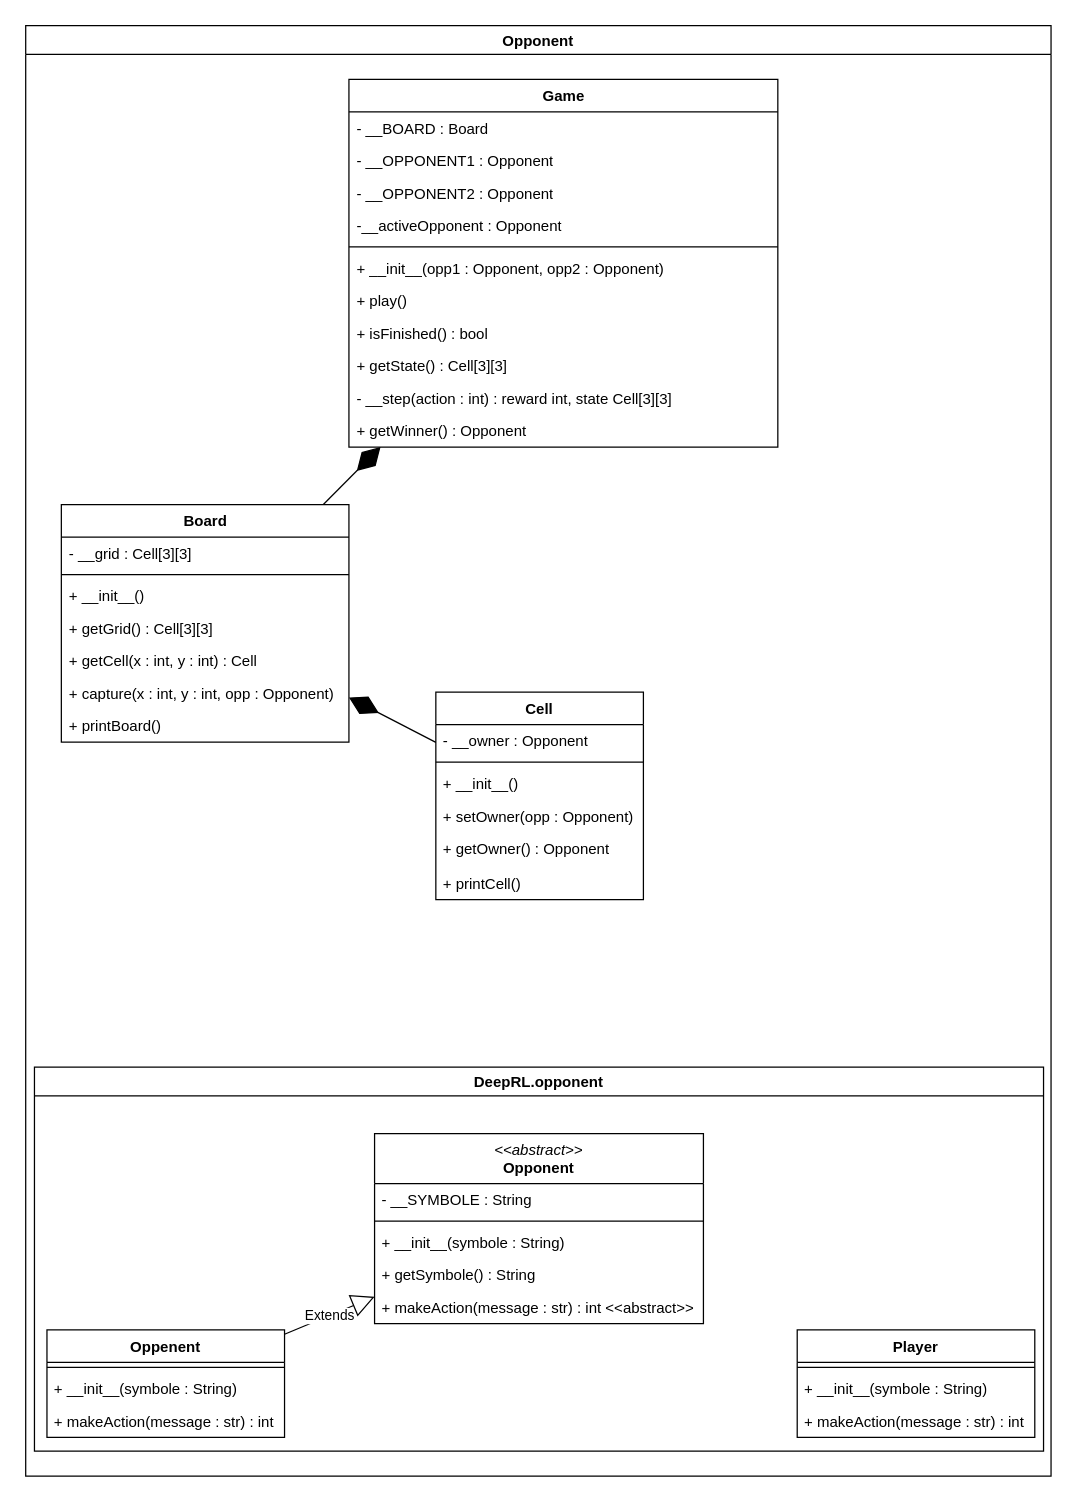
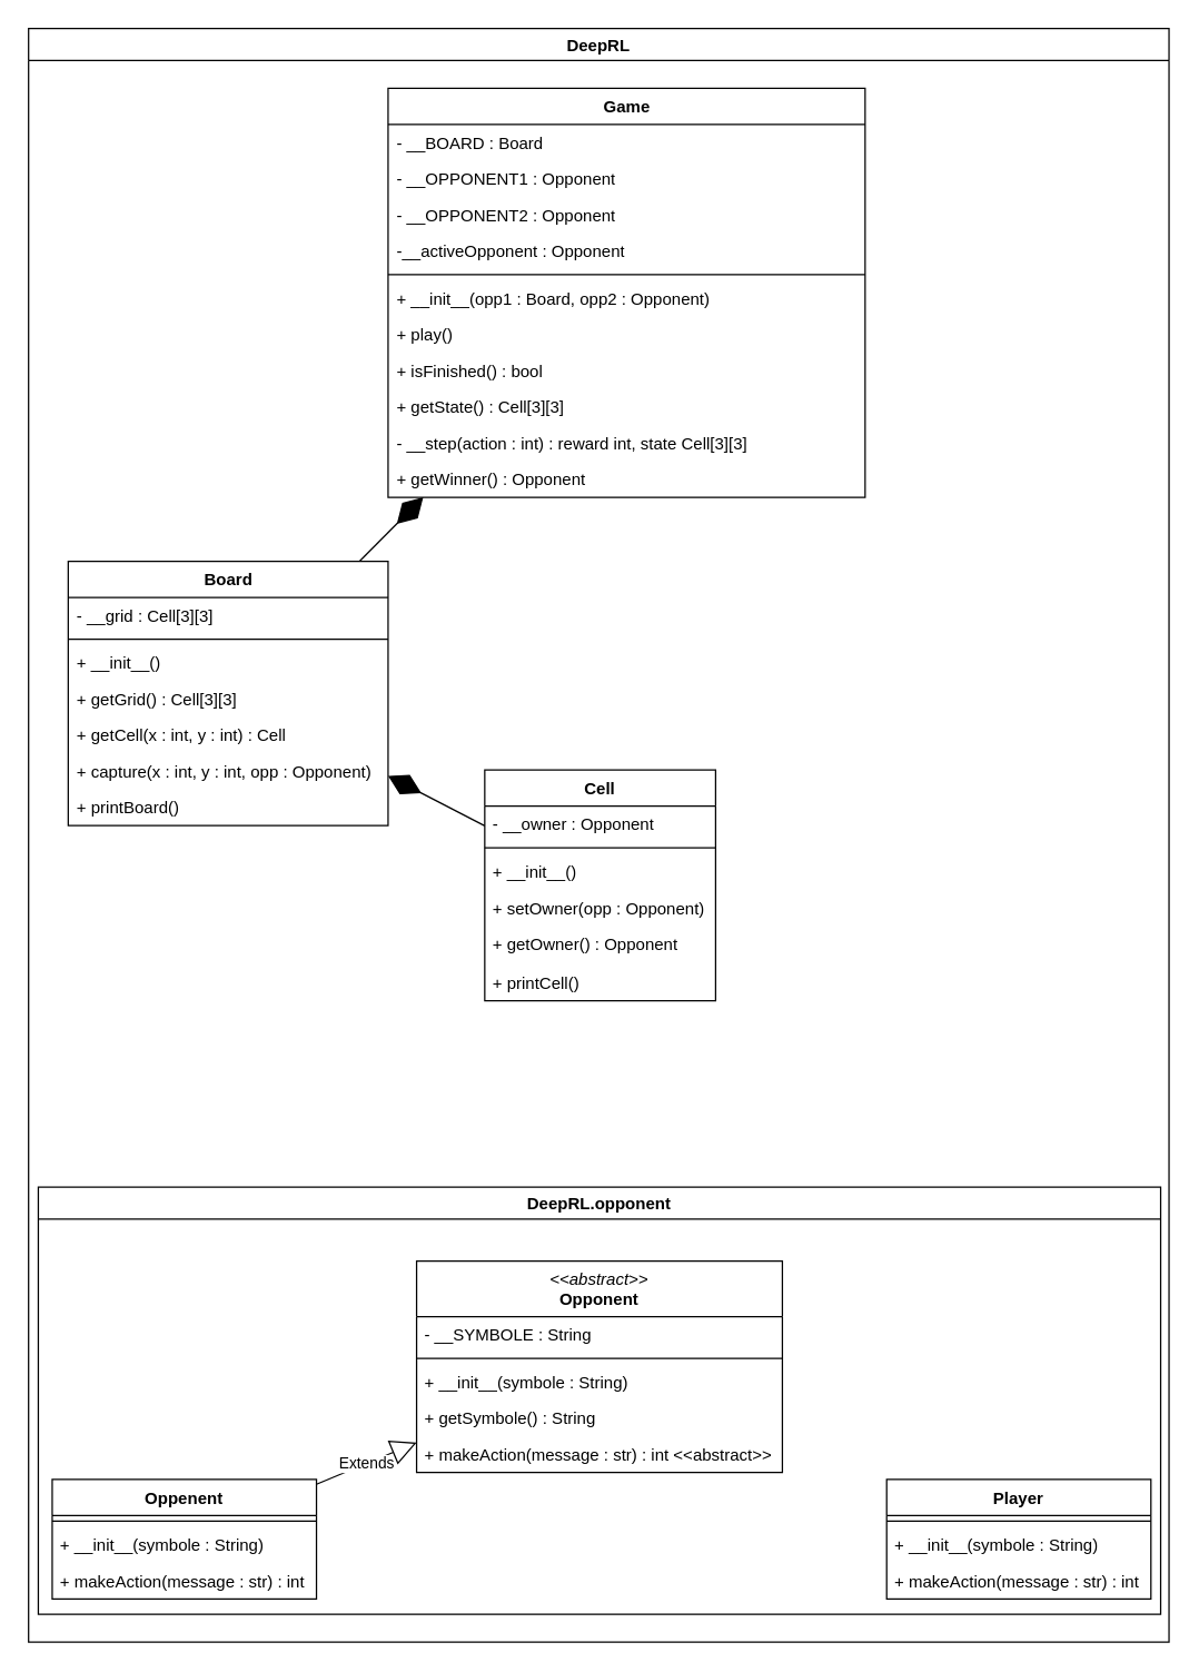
  <mxCell id="0" />
  <mxCell id="1" parent="0" />
- <mxCell id="2" value="Opponent" style="swimlane;" parent="1" vertex="1"><mxGeometry width="820" height="1160" as="geometry" x="20" y="20" /></mxCell>
+ <mxCell id="2" value="DeepRL" style="swimlane;" parent="1" vertex="1"><mxGeometry width="820" height="1160" as="geometry" x="20" y="20" /></mxCell>
  <mxCell id="3" value="Game" style="swimlane;fontStyle=1;align=center;verticalAlign=top;childLayout=stackLayout;horizontal=1;startSize=26;horizontalStack=0;resizeParent=1;resizeParentMax=0;resizeLast=0;collapsible=1;marginBottom=0;whiteSpace=wrap;html=1;" parent="2" vertex="1"><mxGeometry x="258.5" y="43" width="343" height="294" as="geometry"><mxRectangle x="379" y="140" width="70" height="30" as="alternateBounds" /></mxGeometry></mxCell>
  <mxCell id="4" value="- __BOARD : Board" style="text;strokeColor=none;fillColor=none;align=left;verticalAlign=top;spacingLeft=4;spacingRight=4;overflow=hidden;rotatable=0;points=[[0,0.5],[1,0.5]];portConstraint=eastwest;whiteSpace=wrap;html=1;" parent="3" vertex="1"><mxGeometry y="26" width="343" height="26" as="geometry" /></mxCell>
  <mxCell id="5" value="- __OPPONENT1 : Opponent" style="text;strokeColor=none;fillColor=none;align=left;verticalAlign=top;spacingLeft=4;spacingRight=4;overflow=hidden;rotatable=0;points=[[0,0.5],[1,0.5]];portConstraint=eastwest;whiteSpace=wrap;html=1;" parent="3" vertex="1"><mxGeometry y="52" width="343" height="26" as="geometry" /></mxCell>
  <mxCell id="6" value="- __OPPONENT2 : Opponent" style="text;strokeColor=none;fillColor=none;align=left;verticalAlign=top;spacingLeft=4;spacingRight=4;overflow=hidden;rotatable=0;points=[[0,0.5],[1,0.5]];portConstraint=eastwest;whiteSpace=wrap;html=1;" parent="3" vertex="1"><mxGeometry y="78" width="343" height="26" as="geometry" /></mxCell>
  <mxCell id="7" value="-__activeOpponent : Opponent" style="text;strokeColor=none;fillColor=none;align=left;verticalAlign=top;spacingLeft=4;spacingRight=4;overflow=hidden;rotatable=0;points=[[0,0.5],[1,0.5]];portConstraint=eastwest;whiteSpace=wrap;html=1;" vertex="1" parent="3"><mxGeometry y="104" width="343" height="26" as="geometry" /></mxCell>
  <mxCell id="8" value="" style="line;strokeWidth=1;fillColor=none;align=left;verticalAlign=middle;spacingTop=-1;spacingLeft=3;spacingRight=3;rotatable=0;labelPosition=right;points=[];portConstraint=eastwest;strokeColor=inherit;" parent="3" vertex="1"><mxGeometry y="130" width="343" height="8" as="geometry" /></mxCell>
- <mxCell id="9" value="+ __init__(opp1 : Opponent, opp2 : Opponent)" style="text;strokeColor=none;fillColor=none;align=left;verticalAlign=top;spacingLeft=4;spacingRight=4;overflow=hidden;rotatable=0;points=[[0,0.5],[1,0.5]];portConstraint=eastwest;whiteSpace=wrap;html=1;" parent="3" vertex="1"><mxGeometry y="138" width="343" height="26" as="geometry" /></mxCell>
+ <mxCell id="9" value="+ __init__(opp1 : Board, opp2 : Opponent)" style="text;strokeColor=none;fillColor=none;align=left;verticalAlign=top;spacingLeft=4;spacingRight=4;overflow=hidden;rotatable=0;points=[[0,0.5],[1,0.5]];portConstraint=eastwest;whiteSpace=wrap;html=1;" parent="3" vertex="1"><mxGeometry y="138" width="343" height="26" as="geometry" /></mxCell>
  <mxCell id="10" value="+ play()" style="text;strokeColor=none;fillColor=none;align=left;verticalAlign=top;spacingLeft=4;spacingRight=4;overflow=hidden;rotatable=0;points=[[0,0.5],[1,0.5]];portConstraint=eastwest;whiteSpace=wrap;html=1;" parent="3" vertex="1"><mxGeometry y="164" width="343" height="26" as="geometry" /></mxCell>
  <mxCell id="11" value="+ isFinished() : bool " style="text;strokeColor=none;fillColor=none;align=left;verticalAlign=top;spacingLeft=4;spacingRight=4;overflow=hidden;rotatable=0;points=[[0,0.5],[1,0.5]];portConstraint=eastwest;whiteSpace=wrap;html=1;" parent="3" vertex="1"><mxGeometry y="190" width="343" height="26" as="geometry" /></mxCell>
  <mxCell id="12" value="+ getState() : Cell[3][3]" style="text;strokeColor=none;fillColor=none;align=left;verticalAlign=top;spacingLeft=4;spacingRight=4;overflow=hidden;rotatable=0;points=[[0,0.5],[1,0.5]];portConstraint=eastwest;whiteSpace=wrap;html=1;" vertex="1" parent="3"><mxGeometry y="216" width="343" height="26" as="geometry" /></mxCell>
  <mxCell id="13" value="- __step(action : int) : reward int, state Cell[3][3]" style="text;strokeColor=none;fillColor=none;align=left;verticalAlign=top;spacingLeft=4;spacingRight=4;overflow=hidden;rotatable=0;points=[[0,0.5],[1,0.5]];portConstraint=eastwest;whiteSpace=wrap;html=1;" vertex="1" parent="3"><mxGeometry y="242" width="343" height="26" as="geometry" /></mxCell>
  <mxCell id="14" value="+ getWinner() : Opponent" style="text;strokeColor=none;fillColor=none;align=left;verticalAlign=top;spacingLeft=4;spacingRight=4;overflow=hidden;rotatable=0;points=[[0,0.5],[1,0.5]];portConstraint=eastwest;whiteSpace=wrap;html=1;" parent="3" vertex="1"><mxGeometry y="268" width="343" height="26" as="geometry" /></mxCell>
  <mxCell id="15" value="Board" style="swimlane;fontStyle=1;align=center;verticalAlign=top;childLayout=stackLayout;horizontal=1;startSize=26;horizontalStack=0;resizeParent=1;resizeParentMax=0;resizeLast=0;collapsible=1;marginBottom=0;whiteSpace=wrap;html=1;" parent="2" vertex="1"><mxGeometry x="28.5" y="383" width="230" height="190" as="geometry" /></mxCell>
  <mxCell id="16" value="- __grid : Cell[3][3]" style="text;strokeColor=none;fillColor=none;align=left;verticalAlign=top;spacingLeft=4;spacingRight=4;overflow=hidden;rotatable=0;points=[[0,0.5],[1,0.5]];portConstraint=eastwest;whiteSpace=wrap;html=1;" parent="15" vertex="1"><mxGeometry y="26" width="230" height="26" as="geometry" /></mxCell>
  <mxCell id="17" value="" style="line;strokeWidth=1;fillColor=none;align=left;verticalAlign=middle;spacingTop=-1;spacingLeft=3;spacingRight=3;rotatable=0;labelPosition=right;points=[];portConstraint=eastwest;strokeColor=inherit;" parent="15" vertex="1"><mxGeometry y="52" width="230" height="8" as="geometry" /></mxCell>
  <mxCell id="18" value="&lt;div&gt;+ __init__()&lt;/div&gt;" style="text;strokeColor=none;fillColor=none;align=left;verticalAlign=top;spacingLeft=4;spacingRight=4;overflow=hidden;rotatable=0;points=[[0,0.5],[1,0.5]];portConstraint=eastwest;whiteSpace=wrap;html=1;" parent="15" vertex="1"><mxGeometry y="60" width="230" height="26" as="geometry" /></mxCell>
  <mxCell id="19" value="+ getGrid() : Cell[3][3] " style="text;strokeColor=none;fillColor=none;align=left;verticalAlign=top;spacingLeft=4;spacingRight=4;overflow=hidden;rotatable=0;points=[[0,0.5],[1,0.5]];portConstraint=eastwest;whiteSpace=wrap;html=1;" vertex="1" parent="15"><mxGeometry y="86" width="230" height="26" as="geometry" /></mxCell>
  <mxCell id="20" value="+ getCell(x : int, y : int) : Cell" style="text;strokeColor=none;fillColor=none;align=left;verticalAlign=top;spacingLeft=4;spacingRight=4;overflow=hidden;rotatable=0;points=[[0,0.5],[1,0.5]];portConstraint=eastwest;whiteSpace=wrap;html=1;" parent="15" vertex="1"><mxGeometry y="112" width="230" height="26" as="geometry" /></mxCell>
  <mxCell id="21" value="+ capture(x : int, y : int, opp : Opponent)" style="text;strokeColor=none;fillColor=none;align=left;verticalAlign=top;spacingLeft=4;spacingRight=4;overflow=hidden;rotatable=0;points=[[0,0.5],[1,0.5]];portConstraint=eastwest;whiteSpace=wrap;html=1;" parent="15" vertex="1"><mxGeometry y="138" width="230" height="26" as="geometry" /></mxCell>
  <mxCell id="22" value="+ printBoard()" style="text;strokeColor=none;fillColor=none;align=left;verticalAlign=top;spacingLeft=4;spacingRight=4;overflow=hidden;rotatable=0;points=[[0,0.5],[1,0.5]];portConstraint=eastwest;whiteSpace=wrap;html=1;" parent="15" vertex="1"><mxGeometry y="164" width="230" height="26" as="geometry" /></mxCell>
  <mxCell id="23" value="" style="endArrow=diamondThin;endFill=1;endSize=24;html=1;rounded=0;" parent="2" source="15" target="3" edge="1"><mxGeometry width="160" relative="1" as="geometry"><mxPoint x="-73" y="244" as="sourcePoint" /><mxPoint x="87" y="244" as="targetPoint" /></mxGeometry></mxCell>
  <mxCell id="24" value="Cell" style="swimlane;fontStyle=1;align=center;verticalAlign=top;childLayout=stackLayout;horizontal=1;startSize=26;horizontalStack=0;resizeParent=1;resizeParentMax=0;resizeLast=0;collapsible=1;marginBottom=0;whiteSpace=wrap;html=1;" parent="2" vertex="1"><mxGeometry x="328" y="533" width="166" height="166" as="geometry" /></mxCell>
  <mxCell id="25" value="- __owner : Opponent" style="text;strokeColor=none;fillColor=none;align=left;verticalAlign=top;spacingLeft=4;spacingRight=4;overflow=hidden;rotatable=0;points=[[0,0.5],[1,0.5]];portConstraint=eastwest;whiteSpace=wrap;html=1;" parent="24" vertex="1"><mxGeometry y="26" width="166" height="26" as="geometry" /></mxCell>
  <mxCell id="26" value="" style="line;strokeWidth=1;fillColor=none;align=left;verticalAlign=middle;spacingTop=-1;spacingLeft=3;spacingRight=3;rotatable=0;labelPosition=right;points=[];portConstraint=eastwest;strokeColor=inherit;" parent="24" vertex="1"><mxGeometry y="52" width="166" height="8" as="geometry" /></mxCell>
  <mxCell id="27" value="+ __init__()" style="text;strokeColor=none;fillColor=none;align=left;verticalAlign=top;spacingLeft=4;spacingRight=4;overflow=hidden;rotatable=0;points=[[0,0.5],[1,0.5]];portConstraint=eastwest;whiteSpace=wrap;html=1;" parent="24" vertex="1"><mxGeometry y="60" width="166" height="26" as="geometry" /></mxCell>
  <mxCell id="28" value="+ setOwner(opp : Opponent)" style="text;strokeColor=none;fillColor=none;align=left;verticalAlign=top;spacingLeft=4;spacingRight=4;overflow=hidden;rotatable=0;points=[[0,0.5],[1,0.5]];portConstraint=eastwest;whiteSpace=wrap;html=1;" parent="24" vertex="1"><mxGeometry y="86" width="166" height="26" as="geometry" /></mxCell>
  <mxCell id="29" value="&lt;div&gt;+ getOwner() : Opponent&lt;/div&gt;" style="text;strokeColor=none;fillColor=none;align=left;verticalAlign=top;spacingLeft=4;spacingRight=4;overflow=hidden;rotatable=0;points=[[0,0.5],[1,0.5]];portConstraint=eastwest;whiteSpace=wrap;html=1;" parent="24" vertex="1"><mxGeometry y="112" width="166" height="28" as="geometry" /></mxCell>
  <mxCell id="30" value="+ printCell()" style="text;strokeColor=none;fillColor=none;align=left;verticalAlign=top;spacingLeft=4;spacingRight=4;overflow=hidden;rotatable=0;points=[[0,0.5],[1,0.5]];portConstraint=eastwest;whiteSpace=wrap;html=1;" parent="24" vertex="1"><mxGeometry y="140" width="166" height="26" as="geometry" /></mxCell>
  <mxCell id="31" value="" style="endArrow=diamondThin;endFill=1;endSize=24;html=1;rounded=0;" parent="2" source="24" target="15" edge="1"><mxGeometry width="160" relative="1" as="geometry"><mxPoint x="367" y="54" as="sourcePoint" /><mxPoint x="527" y="54" as="targetPoint" /></mxGeometry></mxCell>
  <mxCell id="32" value="DeepRL.opponent" style="swimlane;" parent="2" vertex="1"><mxGeometry x="7" y="833" width="807" height="307" as="geometry" /></mxCell>
  <mxCell id="33" value="Oppenent" style="swimlane;fontStyle=1;align=center;verticalAlign=top;childLayout=stackLayout;horizontal=1;startSize=26;horizontalStack=0;resizeParent=1;resizeParentMax=0;resizeLast=0;collapsible=1;marginBottom=0;whiteSpace=wrap;html=1;" parent="32" vertex="1"><mxGeometry x="10" y="210" width="190" height="86" as="geometry" /></mxCell>
  <mxCell id="34" value="" style="line;strokeWidth=1;fillColor=none;align=left;verticalAlign=middle;spacingTop=-1;spacingLeft=3;spacingRight=3;rotatable=0;labelPosition=right;points=[];portConstraint=eastwest;strokeColor=inherit;" parent="33" vertex="1"><mxGeometry y="26" width="190" height="8" as="geometry" /></mxCell>
  <mxCell id="35" value="+ __init__(symbole : String)" style="text;strokeColor=none;fillColor=none;align=left;verticalAlign=top;spacingLeft=4;spacingRight=4;overflow=hidden;rotatable=0;points=[[0,0.5],[1,0.5]];portConstraint=eastwest;whiteSpace=wrap;html=1;" parent="33" vertex="1"><mxGeometry y="34" width="190" height="26" as="geometry" /></mxCell>
  <mxCell id="36" value="+ makeAction(message : str) : int" style="text;strokeColor=none;fillColor=none;align=left;verticalAlign=top;spacingLeft=4;spacingRight=4;overflow=hidden;rotatable=0;points=[[0,0.5],[1,0.5]];portConstraint=eastwest;whiteSpace=wrap;html=1;" parent="33" vertex="1"><mxGeometry y="60" width="190" height="26" as="geometry" /></mxCell>
  <mxCell id="37" value="Player" style="swimlane;fontStyle=1;align=center;verticalAlign=top;childLayout=stackLayout;horizontal=1;startSize=26;horizontalStack=0;resizeParent=1;resizeParentMax=0;resizeLast=0;collapsible=1;marginBottom=0;whiteSpace=wrap;html=1;" parent="32" vertex="1"><mxGeometry x="610" y="210" width="190" height="86" as="geometry" /></mxCell>
  <mxCell id="38" value="" style="line;strokeWidth=1;fillColor=none;align=left;verticalAlign=middle;spacingTop=-1;spacingLeft=3;spacingRight=3;rotatable=0;labelPosition=right;points=[];portConstraint=eastwest;strokeColor=inherit;" parent="37" vertex="1"><mxGeometry y="26" width="190" height="8" as="geometry" /></mxCell>
  <mxCell id="39" value="+ __init__(symbole : String)" style="text;strokeColor=none;fillColor=none;align=left;verticalAlign=top;spacingLeft=4;spacingRight=4;overflow=hidden;rotatable=0;points=[[0,0.5],[1,0.5]];portConstraint=eastwest;whiteSpace=wrap;html=1;" parent="37" vertex="1"><mxGeometry y="34" width="190" height="26" as="geometry" /></mxCell>
  <mxCell id="40" value="+ makeAction(message : str) : int" style="text;strokeColor=none;fillColor=none;align=left;verticalAlign=top;spacingLeft=4;spacingRight=4;overflow=hidden;rotatable=0;points=[[0,0.5],[1,0.5]];portConstraint=eastwest;whiteSpace=wrap;html=1;" parent="37" vertex="1"><mxGeometry y="60" width="190" height="26" as="geometry" /></mxCell>
  <mxCell id="41" value="&lt;span style=&quot;font-weight: normal;&quot;&gt;&lt;i&gt;&amp;lt;&amp;lt;abstract&amp;gt;&amp;gt;&lt;/i&gt;&lt;/span&gt;&lt;br&gt;Opponent" style="swimlane;fontStyle=1;align=center;verticalAlign=top;childLayout=stackLayout;horizontal=1;startSize=40;horizontalStack=0;resizeParent=1;resizeParentMax=0;resizeLast=0;collapsible=1;marginBottom=0;whiteSpace=wrap;html=1;" parent="32" vertex="1"><mxGeometry x="272" y="53" width="263" height="152" as="geometry" /></mxCell>
  <mxCell id="42" value="- __SYMBOLE : String" style="text;strokeColor=none;fillColor=none;align=left;verticalAlign=top;spacingLeft=4;spacingRight=4;overflow=hidden;rotatable=0;points=[[0,0.5],[1,0.5]];portConstraint=eastwest;whiteSpace=wrap;html=1;" parent="41" vertex="1"><mxGeometry y="40" width="263" height="26" as="geometry" /></mxCell>
  <mxCell id="43" value="" style="line;strokeWidth=1;fillColor=none;align=left;verticalAlign=middle;spacingTop=-1;spacingLeft=3;spacingRight=3;rotatable=0;labelPosition=right;points=[];portConstraint=eastwest;strokeColor=inherit;" parent="41" vertex="1"><mxGeometry y="66" width="263" height="8" as="geometry" /></mxCell>
  <mxCell id="44" value="+ __init__(symbole : String)" style="text;strokeColor=none;fillColor=none;align=left;verticalAlign=top;spacingLeft=4;spacingRight=4;overflow=hidden;rotatable=0;points=[[0,0.5],[1,0.5]];portConstraint=eastwest;whiteSpace=wrap;html=1;" parent="41" vertex="1"><mxGeometry y="74" width="263" height="26" as="geometry" /></mxCell>
  <mxCell id="45" value="+ getSymbole() : String" style="text;strokeColor=none;fillColor=none;align=left;verticalAlign=top;spacingLeft=4;spacingRight=4;overflow=hidden;rotatable=0;points=[[0,0.5],[1,0.5]];portConstraint=eastwest;whiteSpace=wrap;html=1;" parent="41" vertex="1"><mxGeometry y="100" width="263" height="26" as="geometry" /></mxCell>
  <mxCell id="46" value="+ makeAction(message : str) : int &amp;lt;&amp;lt;abstract&amp;gt;&amp;gt;" style="text;strokeColor=none;fillColor=none;align=left;verticalAlign=top;spacingLeft=4;spacingRight=4;overflow=hidden;rotatable=0;points=[[0,0.5],[1,0.5]];portConstraint=eastwest;whiteSpace=wrap;html=1;" parent="41" vertex="1"><mxGeometry y="126" width="263" height="26" as="geometry" /></mxCell>
  <mxCell id="47" value="Extends" style="endArrow=block;endSize=16;endFill=0;html=1;rounded=0;" parent="32" source="33" target="41" edge="1"><mxGeometry width="160" relative="1" as="geometry"><mxPoint x="17" y="-153" as="sourcePoint" /><mxPoint x="177" y="-153" as="targetPoint" /></mxGeometry></mxCell>
